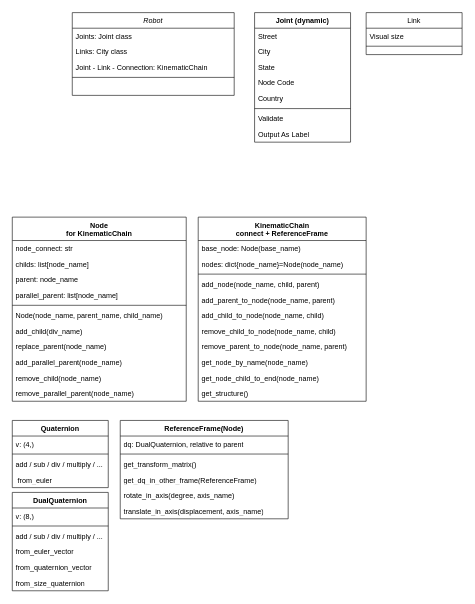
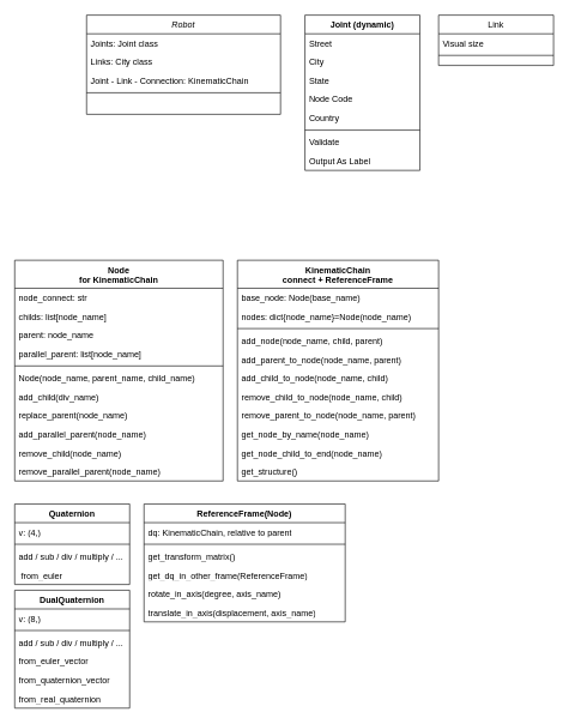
  <mxCell id="0" />
  <mxCell id="1" parent="0" />
  <mxCell id="2" value="Robot" style="swimlane;fontStyle=2;align=center;verticalAlign=top;childLayout=stackLayout;horizontal=1;startSize=26;horizontalStack=0;resizeParent=1;resizeLast=0;collapsible=1;marginBottom=0;rounded=0;shadow=0;strokeWidth=1;" parent="1" vertex="1"><mxGeometry x="120" y="20" width="270" height="138" as="geometry"><mxRectangle x="230" y="140" width="160" height="26" as="alternateBounds" /></mxGeometry></mxCell>
  <mxCell id="3" value="Joints: Joint class" style="text;align=left;verticalAlign=top;spacingLeft=4;spacingRight=4;overflow=hidden;rotatable=0;points=[[0,0.5],[1,0.5]];portConstraint=eastwest;" parent="2" vertex="1"><mxGeometry y="26" width="270" height="26" as="geometry" /></mxCell>
  <mxCell id="4" value="Links: City class" style="text;align=left;verticalAlign=top;spacingLeft=4;spacingRight=4;overflow=hidden;rotatable=0;points=[[0,0.5],[1,0.5]];portConstraint=eastwest;rounded=0;shadow=0;html=0;" parent="2" vertex="1"><mxGeometry y="52" width="270" height="26" as="geometry" /></mxCell>
  <mxCell id="5" value="Joint - Link - Connection: KinematicChain" style="text;align=left;verticalAlign=top;spacingLeft=4;spacingRight=4;overflow=hidden;rotatable=0;points=[[0,0.5],[1,0.5]];portConstraint=eastwest;rounded=0;shadow=0;html=0;" parent="2" vertex="1"><mxGeometry y="78" width="270" height="26" as="geometry" /></mxCell>
  <mxCell id="6" value="" style="line;html=1;strokeWidth=1;align=left;verticalAlign=middle;spacingTop=-1;spacingLeft=3;spacingRight=3;rotatable=0;labelPosition=right;points=[];portConstraint=eastwest;" parent="2" vertex="1"><mxGeometry y="104" width="270" height="8" as="geometry" /></mxCell>
  <mxCell id="7" value="KinematicChain &#10;connect + ReferenceFrame" style="swimlane;fontStyle=1;align=center;verticalAlign=top;childLayout=stackLayout;horizontal=1;startSize=39;horizontalStack=0;resizeParent=1;resizeLast=0;collapsible=1;marginBottom=0;rounded=0;shadow=0;strokeWidth=1;" parent="1" vertex="1"><mxGeometry x="330" y="361" width="280" height="307" as="geometry"><mxRectangle x="130" y="380" width="160" height="26" as="alternateBounds" /></mxGeometry></mxCell>
  <mxCell id="8" value="base_node: Node(base_name)" style="text;align=left;verticalAlign=top;spacingLeft=4;spacingRight=4;overflow=hidden;rotatable=0;points=[[0,0.5],[1,0.5]];portConstraint=eastwest;" parent="7" vertex="1"><mxGeometry y="39" width="280" height="26" as="geometry" /></mxCell>
  <mxCell id="9" value="nodes: dict{node_name}=Node(node_name)" style="text;align=left;verticalAlign=top;spacingLeft=4;spacingRight=4;overflow=hidden;rotatable=0;points=[[0,0.5],[1,0.5]];portConstraint=eastwest;rounded=0;shadow=0;html=0;" parent="7" vertex="1"><mxGeometry y="65" width="280" height="26" as="geometry" /></mxCell>
  <mxCell id="10" value="" style="line;html=1;strokeWidth=1;align=left;verticalAlign=middle;spacingTop=-1;spacingLeft=3;spacingRight=3;rotatable=0;labelPosition=right;points=[];portConstraint=eastwest;" parent="7" vertex="1"><mxGeometry y="91" width="280" height="8" as="geometry" /></mxCell>
  <mxCell id="11" value="add_node(node_name, child, parent)" style="text;align=left;verticalAlign=top;spacingLeft=4;spacingRight=4;overflow=hidden;rotatable=0;points=[[0,0.5],[1,0.5]];portConstraint=eastwest;" parent="7" vertex="1"><mxGeometry y="99" width="280" height="26" as="geometry" /></mxCell>
  <mxCell id="12" value="add_parent_to_node(node_name, parent)" style="text;align=left;verticalAlign=top;spacingLeft=4;spacingRight=4;overflow=hidden;rotatable=0;points=[[0,0.5],[1,0.5]];portConstraint=eastwest;" vertex="1" parent="7"><mxGeometry y="125" width="280" height="26" as="geometry" /></mxCell>
  <mxCell id="13" value="add_child_to_node(node_name, child)" style="text;align=left;verticalAlign=top;spacingLeft=4;spacingRight=4;overflow=hidden;rotatable=0;points=[[0,0.5],[1,0.5]];portConstraint=eastwest;" vertex="1" parent="7"><mxGeometry y="151" width="280" height="26" as="geometry" /></mxCell>
  <mxCell id="14" value="remove_child_to_node(node_name, child)" style="text;align=left;verticalAlign=top;spacingLeft=4;spacingRight=4;overflow=hidden;rotatable=0;points=[[0,0.5],[1,0.5]];portConstraint=eastwest;" vertex="1" parent="7"><mxGeometry y="177" width="280" height="26" as="geometry" /></mxCell>
  <mxCell id="15" value="remove_parent_to_node(node_name, parent)" style="text;align=left;verticalAlign=top;spacingLeft=4;spacingRight=4;overflow=hidden;rotatable=0;points=[[0,0.5],[1,0.5]];portConstraint=eastwest;" vertex="1" parent="7"><mxGeometry y="203" width="280" height="26" as="geometry" /></mxCell>
  <mxCell id="16" value="get_node_by_name(node_name)" style="text;align=left;verticalAlign=top;spacingLeft=4;spacingRight=4;overflow=hidden;rotatable=0;points=[[0,0.5],[1,0.5]];portConstraint=eastwest;" vertex="1" parent="7"><mxGeometry y="229" width="280" height="26" as="geometry" /></mxCell>
  <mxCell id="17" value="get_node_child_to_end(node_name)" style="text;align=left;verticalAlign=top;spacingLeft=4;spacingRight=4;overflow=hidden;rotatable=0;points=[[0,0.5],[1,0.5]];portConstraint=eastwest;" vertex="1" parent="7"><mxGeometry y="255" width="280" height="26" as="geometry" /></mxCell>
  <mxCell id="18" value="get_structure()" style="text;align=left;verticalAlign=top;spacingLeft=4;spacingRight=4;overflow=hidden;rotatable=0;points=[[0,0.5],[1,0.5]];portConstraint=eastwest;" vertex="1" parent="7"><mxGeometry y="281" width="280" height="26" as="geometry" /></mxCell>
  <mxCell id="19" value="Link" style="swimlane;fontStyle=0;align=center;verticalAlign=top;childLayout=stackLayout;horizontal=1;startSize=26;horizontalStack=0;resizeParent=1;resizeLast=0;collapsible=1;marginBottom=0;rounded=0;shadow=0;strokeWidth=1;" parent="1" vertex="1"><mxGeometry x="610" y="20" width="160" height="70" as="geometry"><mxRectangle x="340" y="380" width="170" height="26" as="alternateBounds" /></mxGeometry></mxCell>
  <mxCell id="20" value="Visual size" style="text;align=left;verticalAlign=top;spacingLeft=4;spacingRight=4;overflow=hidden;rotatable=0;points=[[0,0.5],[1,0.5]];portConstraint=eastwest;" parent="19" vertex="1"><mxGeometry y="26" width="160" height="26" as="geometry" /></mxCell>
  <mxCell id="21" value="" style="line;html=1;strokeWidth=1;align=left;verticalAlign=middle;spacingTop=-1;spacingLeft=3;spacingRight=3;rotatable=0;labelPosition=right;points=[];portConstraint=eastwest;" parent="19" vertex="1"><mxGeometry y="52" width="160" height="8" as="geometry" /></mxCell>
  <mxCell id="22" value="Joint (dynamic)" style="swimlane;fontStyle=1;align=center;verticalAlign=top;childLayout=stackLayout;horizontal=1;startSize=26;horizontalStack=0;resizeParent=1;resizeLast=0;collapsible=1;marginBottom=0;rounded=0;shadow=0;strokeWidth=1;" parent="1" vertex="1"><mxGeometry x="424" y="20" width="160" height="216" as="geometry"><mxRectangle x="550" y="140" width="160" height="26" as="alternateBounds" /></mxGeometry></mxCell>
  <mxCell id="23" value="Street" style="text;align=left;verticalAlign=top;spacingLeft=4;spacingRight=4;overflow=hidden;rotatable=0;points=[[0,0.5],[1,0.5]];portConstraint=eastwest;" parent="22" vertex="1"><mxGeometry y="26" width="160" height="26" as="geometry" /></mxCell>
  <mxCell id="24" value="City" style="text;align=left;verticalAlign=top;spacingLeft=4;spacingRight=4;overflow=hidden;rotatable=0;points=[[0,0.5],[1,0.5]];portConstraint=eastwest;rounded=0;shadow=0;html=0;" parent="22" vertex="1"><mxGeometry y="52" width="160" height="26" as="geometry" /></mxCell>
  <mxCell id="25" value="State" style="text;align=left;verticalAlign=top;spacingLeft=4;spacingRight=4;overflow=hidden;rotatable=0;points=[[0,0.5],[1,0.5]];portConstraint=eastwest;rounded=0;shadow=0;html=0;" parent="22" vertex="1"><mxGeometry y="78" width="160" height="26" as="geometry" /></mxCell>
  <mxCell id="26" value="Node Code" style="text;align=left;verticalAlign=top;spacingLeft=4;spacingRight=4;overflow=hidden;rotatable=0;points=[[0,0.5],[1,0.5]];portConstraint=eastwest;rounded=0;shadow=0;html=0;" parent="22" vertex="1"><mxGeometry y="104" width="160" height="26" as="geometry" /></mxCell>
  <mxCell id="27" value="Country" style="text;align=left;verticalAlign=top;spacingLeft=4;spacingRight=4;overflow=hidden;rotatable=0;points=[[0,0.5],[1,0.5]];portConstraint=eastwest;rounded=0;shadow=0;html=0;" parent="22" vertex="1"><mxGeometry y="130" width="160" height="26" as="geometry" /></mxCell>
  <mxCell id="28" value="" style="line;html=1;strokeWidth=1;align=left;verticalAlign=middle;spacingTop=-1;spacingLeft=3;spacingRight=3;rotatable=0;labelPosition=right;points=[];portConstraint=eastwest;" parent="22" vertex="1"><mxGeometry y="156" width="160" height="8" as="geometry" /></mxCell>
  <mxCell id="29" value="Validate" style="text;align=left;verticalAlign=top;spacingLeft=4;spacingRight=4;overflow=hidden;rotatable=0;points=[[0,0.5],[1,0.5]];portConstraint=eastwest;" parent="22" vertex="1"><mxGeometry y="164" width="160" height="26" as="geometry" /></mxCell>
  <mxCell id="30" value="Output As Label" style="text;align=left;verticalAlign=top;spacingLeft=4;spacingRight=4;overflow=hidden;rotatable=0;points=[[0,0.5],[1,0.5]];portConstraint=eastwest;" parent="22" vertex="1"><mxGeometry y="190" width="160" height="26" as="geometry" /></mxCell>
  <mxCell id="31" value="Node &#10;for KinematicChain" style="swimlane;fontStyle=1;align=center;verticalAlign=top;childLayout=stackLayout;horizontal=1;startSize=39;horizontalStack=0;resizeParent=1;resizeLast=0;collapsible=1;marginBottom=0;rounded=0;shadow=0;strokeWidth=1;" vertex="1" parent="1"><mxGeometry x="20" y="361" width="290" height="307" as="geometry"><mxRectangle x="130" y="380" width="160" height="26" as="alternateBounds" /></mxGeometry></mxCell>
  <mxCell id="32" value="node_connect: str" style="text;align=left;verticalAlign=top;spacingLeft=4;spacingRight=4;overflow=hidden;rotatable=0;points=[[0,0.5],[1,0.5]];portConstraint=eastwest;" vertex="1" parent="31"><mxGeometry y="39" width="290" height="26" as="geometry" /></mxCell>
  <mxCell id="33" value="childs: list[node_name]" style="text;align=left;verticalAlign=top;spacingLeft=4;spacingRight=4;overflow=hidden;rotatable=0;points=[[0,0.5],[1,0.5]];portConstraint=eastwest;rounded=0;shadow=0;html=0;" vertex="1" parent="31"><mxGeometry y="65" width="290" height="26" as="geometry" /></mxCell>
  <mxCell id="34" value="parent: node_name" style="text;align=left;verticalAlign=top;spacingLeft=4;spacingRight=4;overflow=hidden;rotatable=0;points=[[0,0.5],[1,0.5]];portConstraint=eastwest;rounded=0;shadow=0;html=0;" vertex="1" parent="31"><mxGeometry y="91" width="290" height="26" as="geometry" /></mxCell>
  <mxCell id="35" value="parallel_parent: list[node_name]" style="text;align=left;verticalAlign=top;spacingLeft=4;spacingRight=4;overflow=hidden;rotatable=0;points=[[0,0.5],[1,0.5]];portConstraint=eastwest;rounded=0;shadow=0;html=0;" vertex="1" parent="31"><mxGeometry y="117" width="290" height="26" as="geometry" /></mxCell>
  <mxCell id="36" value="" style="line;html=1;strokeWidth=1;align=left;verticalAlign=middle;spacingTop=-1;spacingLeft=3;spacingRight=3;rotatable=0;labelPosition=right;points=[];portConstraint=eastwest;" vertex="1" parent="31"><mxGeometry y="143" width="290" height="8" as="geometry" /></mxCell>
  <mxCell id="37" value="Node(node_name, parent_name, child_name)" style="text;align=left;verticalAlign=top;spacingLeft=4;spacingRight=4;overflow=hidden;rotatable=0;points=[[0,0.5],[1,0.5]];portConstraint=eastwest;rounded=0;shadow=0;html=0;" vertex="1" parent="31"><mxGeometry y="151" width="290" height="26" as="geometry" /></mxCell>
  <mxCell id="38" value="add_child(div_name)" style="text;align=left;verticalAlign=top;spacingLeft=4;spacingRight=4;overflow=hidden;rotatable=0;points=[[0,0.5],[1,0.5]];portConstraint=eastwest;rounded=0;shadow=0;html=0;" vertex="1" parent="31"><mxGeometry y="177" width="290" height="26" as="geometry" /></mxCell>
  <mxCell id="39" value="replace_parent(node_name)" style="text;align=left;verticalAlign=top;spacingLeft=4;spacingRight=4;overflow=hidden;rotatable=0;points=[[0,0.5],[1,0.5]];portConstraint=eastwest;rounded=0;shadow=0;html=0;" vertex="1" parent="31"><mxGeometry y="203" width="290" height="26" as="geometry" /></mxCell>
  <mxCell id="40" value="add_parallel_parent(node_name)" style="text;align=left;verticalAlign=top;spacingLeft=4;spacingRight=4;overflow=hidden;rotatable=0;points=[[0,0.5],[1,0.5]];portConstraint=eastwest;rounded=0;shadow=0;html=0;" vertex="1" parent="31"><mxGeometry y="229" width="290" height="26" as="geometry" /></mxCell>
  <mxCell id="41" value="remove_child(node_name)" style="text;align=left;verticalAlign=top;spacingLeft=4;spacingRight=4;overflow=hidden;rotatable=0;points=[[0,0.5],[1,0.5]];portConstraint=eastwest;rounded=0;shadow=0;html=0;" vertex="1" parent="31"><mxGeometry y="255" width="290" height="26" as="geometry" /></mxCell>
  <mxCell id="42" value="remove_parallel_parent(node_name)" style="text;align=left;verticalAlign=top;spacingLeft=4;spacingRight=4;overflow=hidden;rotatable=0;points=[[0,0.5],[1,0.5]];portConstraint=eastwest;rounded=0;shadow=0;html=0;" vertex="1" parent="31"><mxGeometry y="281" width="290" height="26" as="geometry" /></mxCell>
  <mxCell id="43" value="ReferenceFrame(Node)" style="swimlane;fontStyle=1;align=center;verticalAlign=top;childLayout=stackLayout;horizontal=1;startSize=26;horizontalStack=0;resizeParent=1;resizeParentMax=0;resizeLast=0;collapsible=1;marginBottom=0;whiteSpace=wrap;html=1;" vertex="1" parent="1"><mxGeometry x="200" y="700" width="280" height="164" as="geometry" /></mxCell>
- <mxCell id="44" value="dq: DualQuaternion, relative to parent" style="text;strokeColor=none;fillColor=none;align=left;verticalAlign=top;spacingLeft=4;spacingRight=4;overflow=hidden;rotatable=0;points=[[0,0.5],[1,0.5]];portConstraint=eastwest;whiteSpace=wrap;html=1;" vertex="1" parent="43"><mxGeometry y="26" width="280" height="26" as="geometry" /></mxCell>
+ <mxCell id="44" value="dq: KinematicChain, relative to parent" style="text;strokeColor=none;fillColor=none;align=left;verticalAlign=top;spacingLeft=4;spacingRight=4;overflow=hidden;rotatable=0;points=[[0,0.5],[1,0.5]];portConstraint=eastwest;whiteSpace=wrap;html=1;" vertex="1" parent="43"><mxGeometry y="26" width="280" height="26" as="geometry" /></mxCell>
  <mxCell id="45" value="" style="line;strokeWidth=1;fillColor=none;align=left;verticalAlign=middle;spacingTop=-1;spacingLeft=3;spacingRight=3;rotatable=0;labelPosition=right;points=[];portConstraint=eastwest;strokeColor=inherit;" vertex="1" parent="43"><mxGeometry y="52" width="280" height="8" as="geometry" /></mxCell>
  <mxCell id="46" value="get_transform_matrix()" style="text;strokeColor=none;fillColor=none;align=left;verticalAlign=top;spacingLeft=4;spacingRight=4;overflow=hidden;rotatable=0;points=[[0,0.5],[1,0.5]];portConstraint=eastwest;whiteSpace=wrap;html=1;" vertex="1" parent="43"><mxGeometry y="60" width="280" height="26" as="geometry" /></mxCell>
  <mxCell id="47" value="get_dq_in_other_frame(ReferenceFrame)" style="text;strokeColor=none;fillColor=none;align=left;verticalAlign=top;spacingLeft=4;spacingRight=4;overflow=hidden;rotatable=0;points=[[0,0.5],[1,0.5]];portConstraint=eastwest;whiteSpace=wrap;html=1;" vertex="1" parent="43"><mxGeometry y="86" width="280" height="26" as="geometry" /></mxCell>
  <mxCell id="48" value="rotate_in_axis(degree, axis_name)" style="text;strokeColor=none;fillColor=none;align=left;verticalAlign=top;spacingLeft=4;spacingRight=4;overflow=hidden;rotatable=0;points=[[0,0.5],[1,0.5]];portConstraint=eastwest;whiteSpace=wrap;html=1;" vertex="1" parent="43"><mxGeometry y="112" width="280" height="26" as="geometry" /></mxCell>
  <mxCell id="49" value="translate_in_axis(displacement, axis_name)" style="text;strokeColor=none;fillColor=none;align=left;verticalAlign=top;spacingLeft=4;spacingRight=4;overflow=hidden;rotatable=0;points=[[0,0.5],[1,0.5]];portConstraint=eastwest;whiteSpace=wrap;html=1;" vertex="1" parent="43"><mxGeometry y="138" width="280" height="26" as="geometry" /></mxCell>
  <mxCell id="50" value="DualQuaternion" style="swimlane;fontStyle=1;align=center;verticalAlign=top;childLayout=stackLayout;horizontal=1;startSize=26;horizontalStack=0;resizeParent=1;resizeParentMax=0;resizeLast=0;collapsible=1;marginBottom=0;whiteSpace=wrap;html=1;" vertex="1" parent="1"><mxGeometry x="20" y="820" width="160" height="164" as="geometry" /></mxCell>
  <mxCell id="51" value="v: (8,)" style="text;strokeColor=none;fillColor=none;align=left;verticalAlign=top;spacingLeft=4;spacingRight=4;overflow=hidden;rotatable=0;points=[[0,0.5],[1,0.5]];portConstraint=eastwest;whiteSpace=wrap;html=1;" vertex="1" parent="50"><mxGeometry y="26" width="160" height="26" as="geometry" /></mxCell>
  <mxCell id="52" value="" style="line;strokeWidth=1;fillColor=none;align=left;verticalAlign=middle;spacingTop=-1;spacingLeft=3;spacingRight=3;rotatable=0;labelPosition=right;points=[];portConstraint=eastwest;strokeColor=inherit;" vertex="1" parent="50"><mxGeometry y="52" width="160" height="8" as="geometry" /></mxCell>
  <mxCell id="53" value="add / sub / div / multiply / ..." style="text;strokeColor=none;fillColor=none;align=left;verticalAlign=top;spacingLeft=4;spacingRight=4;overflow=hidden;rotatable=0;points=[[0,0.5],[1,0.5]];portConstraint=eastwest;whiteSpace=wrap;html=1;" vertex="1" parent="50"><mxGeometry y="60" width="160" height="26" as="geometry" /></mxCell>
  <mxCell id="54" value="from_euler_vector" style="text;strokeColor=none;fillColor=none;align=left;verticalAlign=top;spacingLeft=4;spacingRight=4;overflow=hidden;rotatable=0;points=[[0,0.5],[1,0.5]];portConstraint=eastwest;whiteSpace=wrap;html=1;" vertex="1" parent="50"><mxGeometry y="86" width="160" height="26" as="geometry" /></mxCell>
  <mxCell id="55" value="from_quaternion_vector" style="text;strokeColor=none;fillColor=none;align=left;verticalAlign=top;spacingLeft=4;spacingRight=4;overflow=hidden;rotatable=0;points=[[0,0.5],[1,0.5]];portConstraint=eastwest;whiteSpace=wrap;html=1;" vertex="1" parent="50"><mxGeometry y="112" width="160" height="26" as="geometry" /></mxCell>
- <mxCell id="56" value="from_size_quaternion" style="text;strokeColor=none;fillColor=none;align=left;verticalAlign=top;spacingLeft=4;spacingRight=4;overflow=hidden;rotatable=0;points=[[0,0.5],[1,0.5]];portConstraint=eastwest;whiteSpace=wrap;html=1;" vertex="1" parent="50"><mxGeometry y="138" width="160" height="26" as="geometry" /></mxCell>
+ <mxCell id="56" value="from_real_quaternion" style="text;strokeColor=none;fillColor=none;align=left;verticalAlign=top;spacingLeft=4;spacingRight=4;overflow=hidden;rotatable=0;points=[[0,0.5],[1,0.5]];portConstraint=eastwest;whiteSpace=wrap;html=1;" vertex="1" parent="50"><mxGeometry y="138" width="160" height="26" as="geometry" /></mxCell>
  <mxCell id="57" value="Quaternion" style="swimlane;fontStyle=1;align=center;verticalAlign=top;childLayout=stackLayout;horizontal=1;startSize=26;horizontalStack=0;resizeParent=1;resizeParentMax=0;resizeLast=0;collapsible=1;marginBottom=0;whiteSpace=wrap;html=1;" vertex="1" parent="1"><mxGeometry x="20" y="700" width="160" height="112" as="geometry" /></mxCell>
  <mxCell id="58" value="v: (4,)" style="text;strokeColor=none;fillColor=none;align=left;verticalAlign=top;spacingLeft=4;spacingRight=4;overflow=hidden;rotatable=0;points=[[0,0.5],[1,0.5]];portConstraint=eastwest;whiteSpace=wrap;html=1;" vertex="1" parent="57"><mxGeometry y="26" width="160" height="26" as="geometry" /></mxCell>
  <mxCell id="59" value="" style="line;strokeWidth=1;fillColor=none;align=left;verticalAlign=middle;spacingTop=-1;spacingLeft=3;spacingRight=3;rotatable=0;labelPosition=right;points=[];portConstraint=eastwest;strokeColor=inherit;" vertex="1" parent="57"><mxGeometry y="52" width="160" height="8" as="geometry" /></mxCell>
  <mxCell id="60" value="add / sub / div / multiply / ..." style="text;strokeColor=none;fillColor=none;align=left;verticalAlign=top;spacingLeft=4;spacingRight=4;overflow=hidden;rotatable=0;points=[[0,0.5],[1,0.5]];portConstraint=eastwest;whiteSpace=wrap;html=1;" vertex="1" parent="57"><mxGeometry y="60" width="160" height="26" as="geometry" /></mxCell>
  <mxCell id="61" value="&amp;nbsp;from_euler" style="text;strokeColor=none;fillColor=none;align=left;verticalAlign=top;spacingLeft=4;spacingRight=4;overflow=hidden;rotatable=0;points=[[0,0.5],[1,0.5]];portConstraint=eastwest;whiteSpace=wrap;html=1;" vertex="1" parent="57"><mxGeometry y="86" width="160" height="26" as="geometry" /></mxCell>
